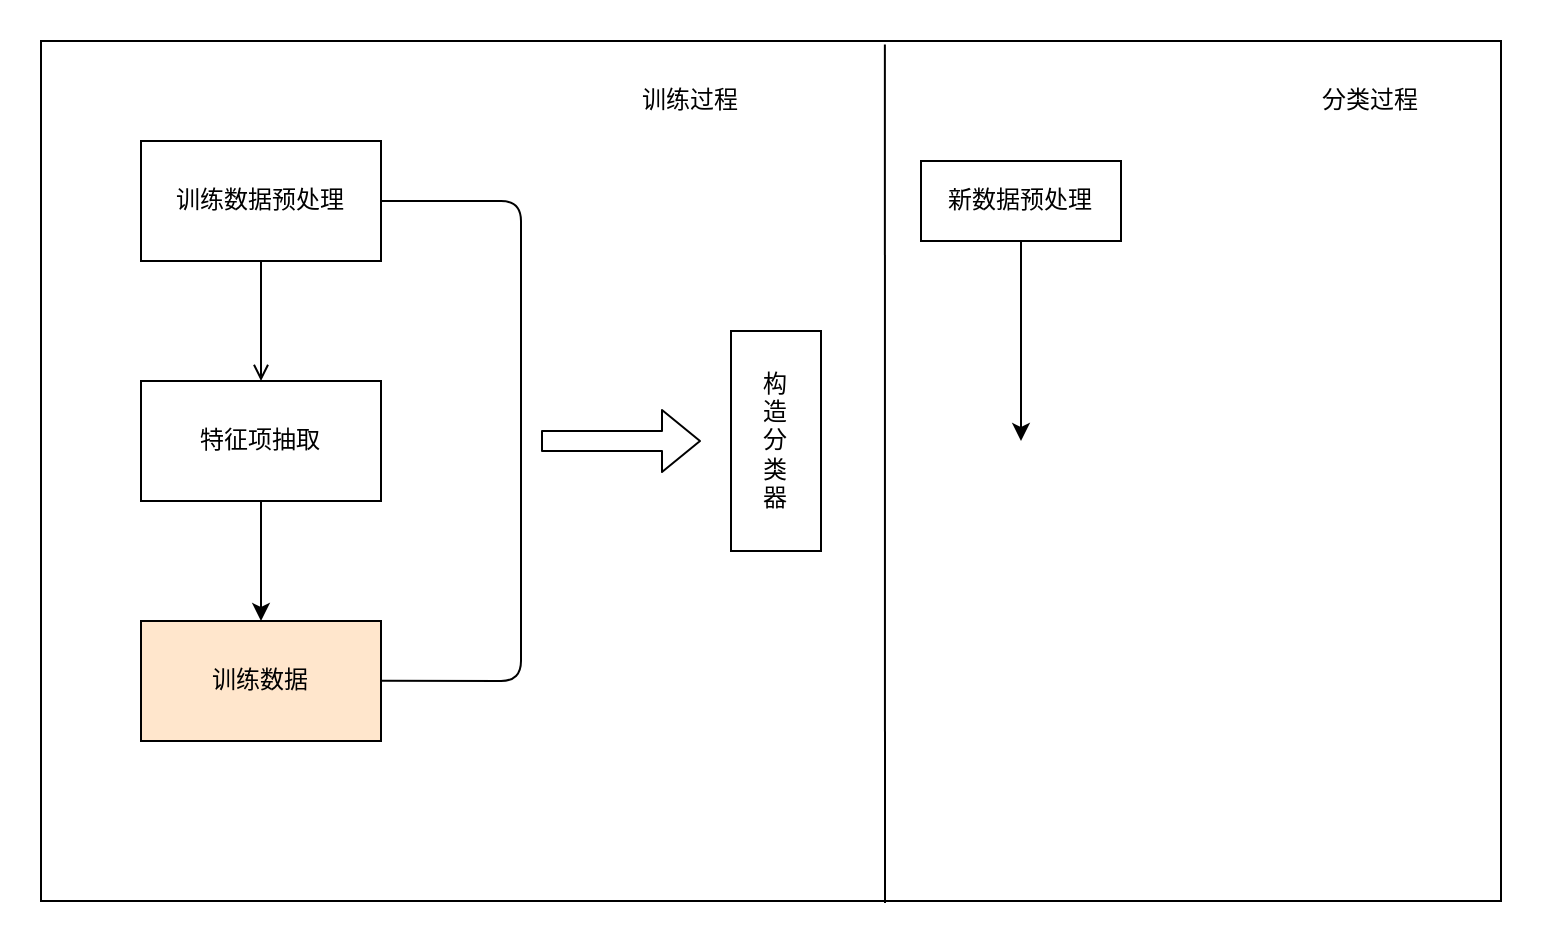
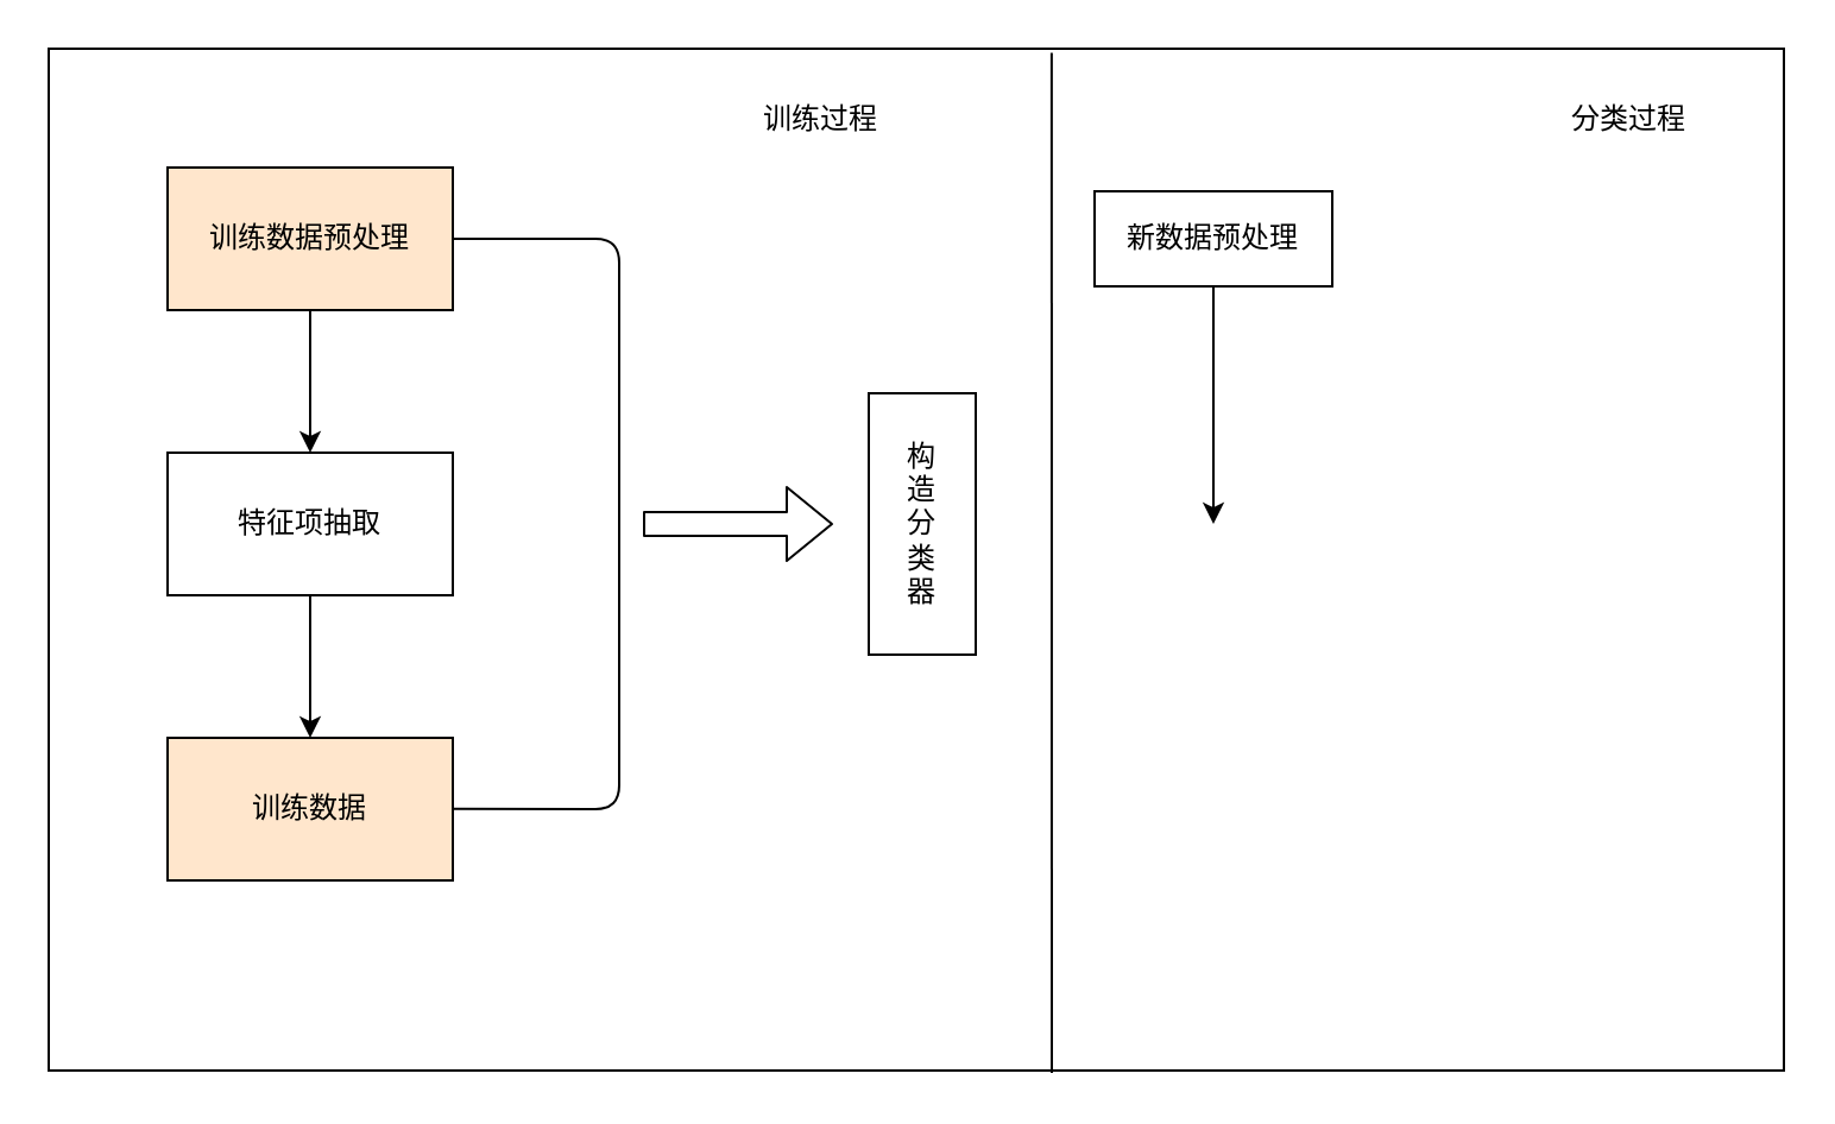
  <mxCell id="0" />
  <mxCell id="1" parent="0" />
  <mxCell id="2" value="" style="rounded=0;whiteSpace=wrap;html=1;" vertex="1" parent="1"><mxGeometry x="20" y="20" width="730" height="430" as="geometry" /></mxCell>
- <mxCell id="3" style="edgeStyle=orthogonalEdgeStyle;rounded=0;orthogonalLoop=1;jettySize=auto;html=1;entryX=0.5;entryY=0;entryDx=0;entryDy=0;endArrow=open;" edge="1" parent="1" source="4" target="6"><mxGeometry relative="1" as="geometry" /></mxCell>
- <mxCell id="4" value="训练数据预处理" style="rounded=0;whiteSpace=wrap;html=1;" vertex="1" parent="1"><mxGeometry x="70" y="70" width="120" height="60" as="geometry" /></mxCell>
+ <mxCell id="3" style="edgeStyle=orthogonalEdgeStyle;rounded=0;orthogonalLoop=1;jettySize=auto;html=1;entryX=0.5;entryY=0;entryDx=0;entryDy=0;" edge="1" parent="1" source="4" target="6"><mxGeometry relative="1" as="geometry" /></mxCell>
+ <mxCell id="4" value="训练数据预处理" style="rounded=0;whiteSpace=wrap;html=1;fillColor=#ffe6cc;" vertex="1" parent="1"><mxGeometry x="70" y="70" width="120" height="60" as="geometry" /></mxCell>
  <mxCell id="5" style="edgeStyle=orthogonalEdgeStyle;rounded=0;orthogonalLoop=1;jettySize=auto;html=1;entryX=0.5;entryY=0;entryDx=0;entryDy=0;" edge="1" parent="1" source="6" target="7"><mxGeometry relative="1" as="geometry" /></mxCell>
  <mxCell id="6" value="特征项抽取" style="rounded=0;whiteSpace=wrap;html=1;" vertex="1" parent="1"><mxGeometry x="70" y="190" width="120" height="60" as="geometry" /></mxCell>
  <mxCell id="7" value="训练数据" style="rounded=0;whiteSpace=wrap;html=1;fillColor=#ffe6cc;" vertex="1" parent="1"><mxGeometry x="70" y="310" width="120" height="60" as="geometry" /></mxCell>
  <mxCell id="8" value="" style="endArrow=none;html=1;exitX=0.233;exitY=0.744;exitDx=0;exitDy=0;exitPerimeter=0;entryX=1;entryY=0.5;entryDx=0;entryDy=0;" edge="1" parent="1" source="2" target="4"><mxGeometry width="50" height="50" relative="1" as="geometry"><mxPoint x="220" y="240" as="sourcePoint" /><mxPoint x="270" y="190" as="targetPoint" /><Array as="points"><mxPoint x="260" y="340" /><mxPoint x="260" y="100" /></Array></mxGeometry></mxCell>
  <mxCell id="9" value="" style="shape=flexArrow;endArrow=classic;html=1;" edge="1" parent="1"><mxGeometry width="50" height="50" relative="1" as="geometry"><mxPoint x="270" y="220" as="sourcePoint" /><mxPoint x="350" y="220" as="targetPoint" /></mxGeometry></mxCell>
  <mxCell id="10" value="构&lt;br&gt;造&lt;br&gt;分&lt;br&gt;类&lt;br&gt;器" style="rounded=0;whiteSpace=wrap;html=1;" vertex="1" parent="1"><mxGeometry x="365" y="165" width="45" height="110" as="geometry" /></mxCell>
  <mxCell id="11" style="edgeStyle=orthogonalEdgeStyle;rounded=0;orthogonalLoop=1;jettySize=auto;html=1;" edge="1" parent="1" source="12"><mxGeometry relative="1" as="geometry"><mxPoint x="510" y="220" as="targetPoint" /></mxGeometry></mxCell>
  <mxCell id="12" value="新数据预处理" style="rounded=0;whiteSpace=wrap;html=1;" vertex="1" parent="1"><mxGeometry x="460" y="80" width="100" height="40" as="geometry" /></mxCell>
  <mxCell id="13" value="" style="endArrow=none;html=1;entryX=0.578;entryY=0.004;entryDx=0;entryDy=0;entryPerimeter=0;" edge="1" parent="1" target="2"><mxGeometry width="50" height="50" relative="1" as="geometry"><mxPoint x="442" y="451" as="sourcePoint" /><mxPoint x="470" y="50" as="targetPoint" /></mxGeometry></mxCell>
  <mxCell id="14" value="训练过程" style="text;html=1;strokeColor=none;fillColor=none;align=center;verticalAlign=middle;whiteSpace=wrap;rounded=0;" vertex="1" parent="1"><mxGeometry x="300" y="40" width="90" height="20" as="geometry" /></mxCell>
  <mxCell id="15" value="分类过程" style="text;html=1;strokeColor=none;fillColor=none;align=center;verticalAlign=middle;whiteSpace=wrap;rounded=0;" vertex="1" parent="1"><mxGeometry x="640" y="40" width="90" height="20" as="geometry" /></mxCell>
